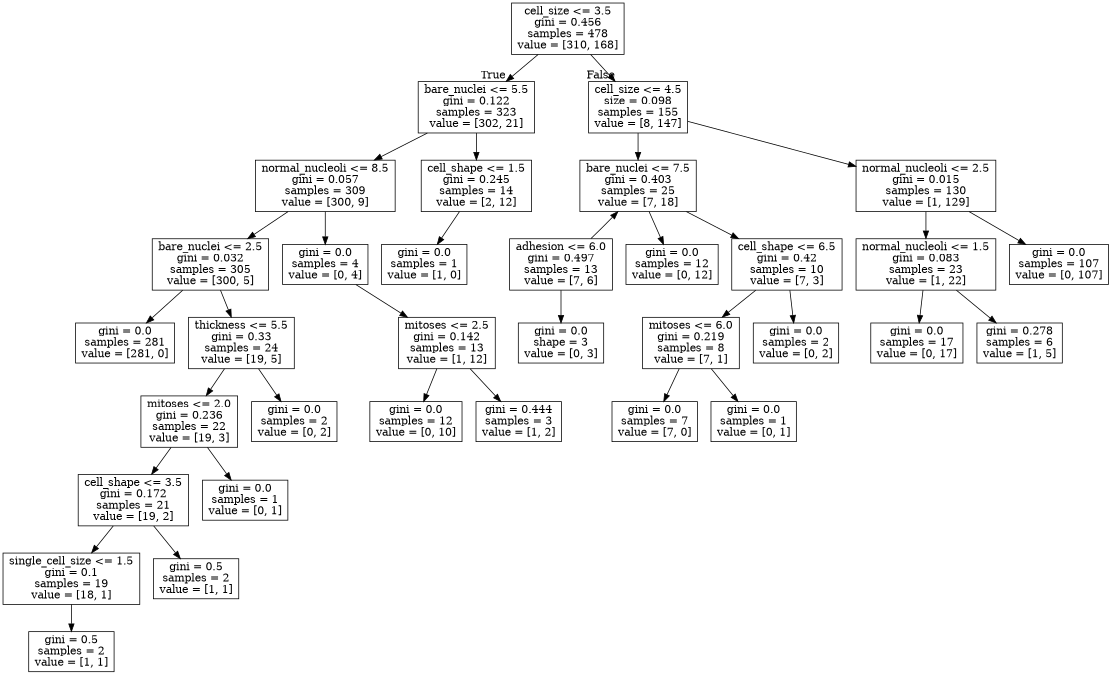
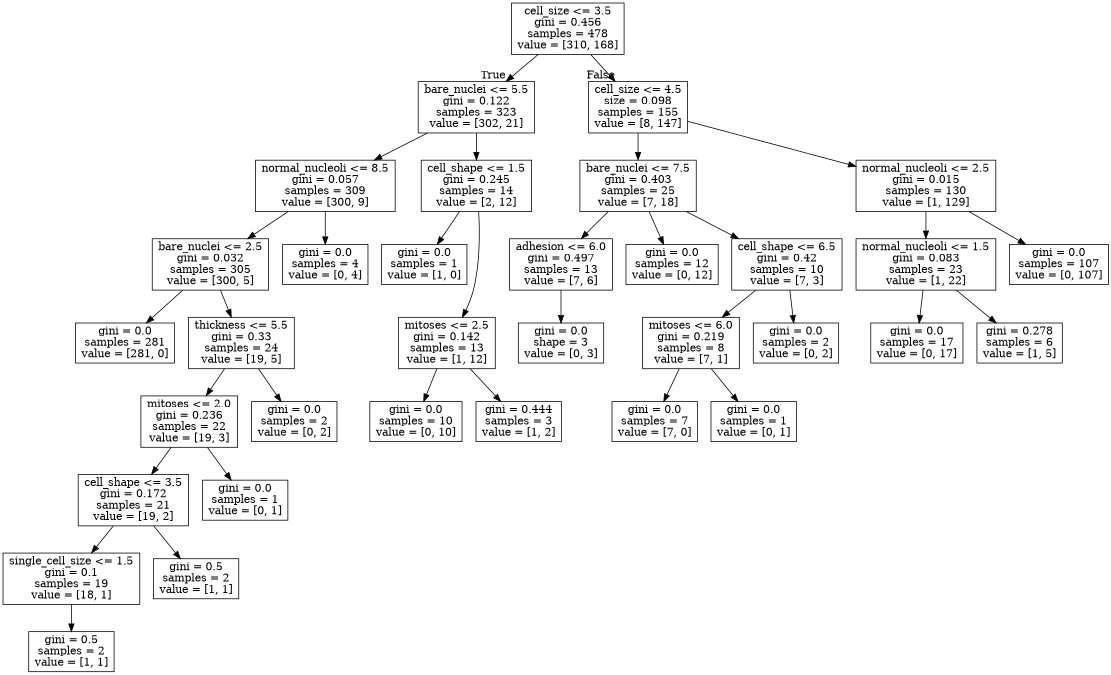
  digraph {
    node [shape=box]
    n1 [label="cell_size <= 3.5\ngini = 0.456\nsamples = 478\nvalue = [310, 168]"]
    n2 [label="bare_nuclei <= 5.5\ngini = 0.122\nsamples = 323\nvalue = [302, 21]"]
    n3 [label="cell_size <= 4.5\nsize = 0.098\nsamples = 155\nvalue = [8, 147]"]
    n4 [label="normal_nucleoli <= 8.5\ngini = 0.057\nsamples = 309\nvalue = [300, 9]"]
    n5 [label="cell_shape <= 1.5\ngini = 0.245\nsamples = 14\nvalue = [2, 12]"]
    n6 [label="bare_nuclei <= 7.5\ngini = 0.403\nsamples = 25\nvalue = [7, 18]"]
    n7 [label="normal_nucleoli <= 2.5\ngini = 0.015\nsamples = 130\nvalue = [1, 129]"]
    n8 [label="bare_nuclei <= 2.5\ngini = 0.032\nsamples = 305\nvalue = [300, 5]"]
    n9 [label="gini = 0.0\nsamples = 4\nvalue = [0, 4]"]
    n10 [label="gini = 0.0\nsamples = 1\nvalue = [1, 0]"]
    n11 [label="mitoses <= 2.5\ngini = 0.142\nsamples = 13\nvalue = [1, 12]"]
    n12 [label="gini = 0.0\nsamples = 281\nvalue = [281, 0]"]
    n13 [label="thickness <= 5.5\ngini = 0.33\nsamples = 24\nvalue = [19, 5]"]
    n14 [label="mitoses <= 2.0\ngini = 0.236\nsamples = 22\nvalue = [19, 3]"]
    n15 [label="gini = 0.0\nsamples = 2\nvalue = [0, 2]"]
    n16 [label="cell_shape <= 3.5\ngini = 0.172\nsamples = 21\nvalue = [19, 2]"]
    n17 [label="gini = 0.0\nsamples = 1\nvalue = [0, 1]"]
    n18 [label="single_cell_size <= 1.5\ngini = 0.1\nsamples = 19\nvalue = [18, 1]"]
    n19 [label="gini = 0.5\nsamples = 2\nvalue = [1, 1]"]
    n20 [label="gini = 0.5\nsamples = 2\nvalue = [1, 1]"]
-   n21 [label="gini = 0.0\nsamples = 12\nvalue = [0, 10]"]
+   n21 [label="gini = 0.0\nsamples = 10\nvalue = [0, 10]"]
    n22 [label="gini = 0.444\nsamples = 3\nvalue = [1, 2]"]
    n23 [label="adhesion <= 6.0\ngini = 0.497\nsamples = 13\nvalue = [7, 6]"]
    n24 [label="gini = 0.0\nsamples = 12\nvalue = [0, 12]"]
    n25 [label="cell_shape <= 6.5\ngini = 0.42\nsamples = 10\nvalue = [7, 3]"]
    n26 [label="normal_nucleoli <= 1.5\ngini = 0.083\nsamples = 23\nvalue = [1, 22]"]
    n27 [label="gini = 0.0\nsamples = 107\nvalue = [0, 107]"]
    n28 [label="gini = 0.0\nshape = 3\nvalue = [0, 3]"]
    n29 [label="mitoses <= 6.0\ngini = 0.219\nsamples = 8\nvalue = [7, 1]"]
    n30 [label="gini = 0.0\nsamples = 2\nvalue = [0, 2]"]
    n31 [label="gini = 0.0\nsamples = 7\nvalue = [7, 0]"]
    n32 [label="gini = 0.0\nsamples = 1\nvalue = [0, 1]"]
    n33 [label="gini = 0.0\nsamples = 17\nvalue = [0, 17]"]
    n34 [label="gini = 0.278\nsamples = 6\nvalue = [1, 5]"]
    n1 -> n2 [headlabel=True labelangle=45 labeldistance=2.5]
    n1 -> n3 [headlabel=False labelangle=-45 labeldistance=2.5]
    n2 -> n4
    n2 -> n5
    n3 -> n6
    n3 -> n7
    n4 -> n8
    n4 -> n9
    n5 -> n10
-   n9 -> n11
-   n23 -> n6
+   n5 -> n11
+   n6 -> n23
    n6 -> n24
    n6 -> n25
    n7 -> n26
    n7 -> n27
    n8 -> n12
    n8 -> n13
    n11 -> n21
    n11 -> n22
    n13 -> n14
    n13 -> n15
    n14 -> n16
    n14 -> n17
    n16 -> n18
    n16 -> n19
    n18 -> n20
    n23 -> n28
    n25 -> n29
    n25 -> n30
    n26 -> n33
    n26 -> n34
    n29 -> n31
    n29 -> n32
  }
